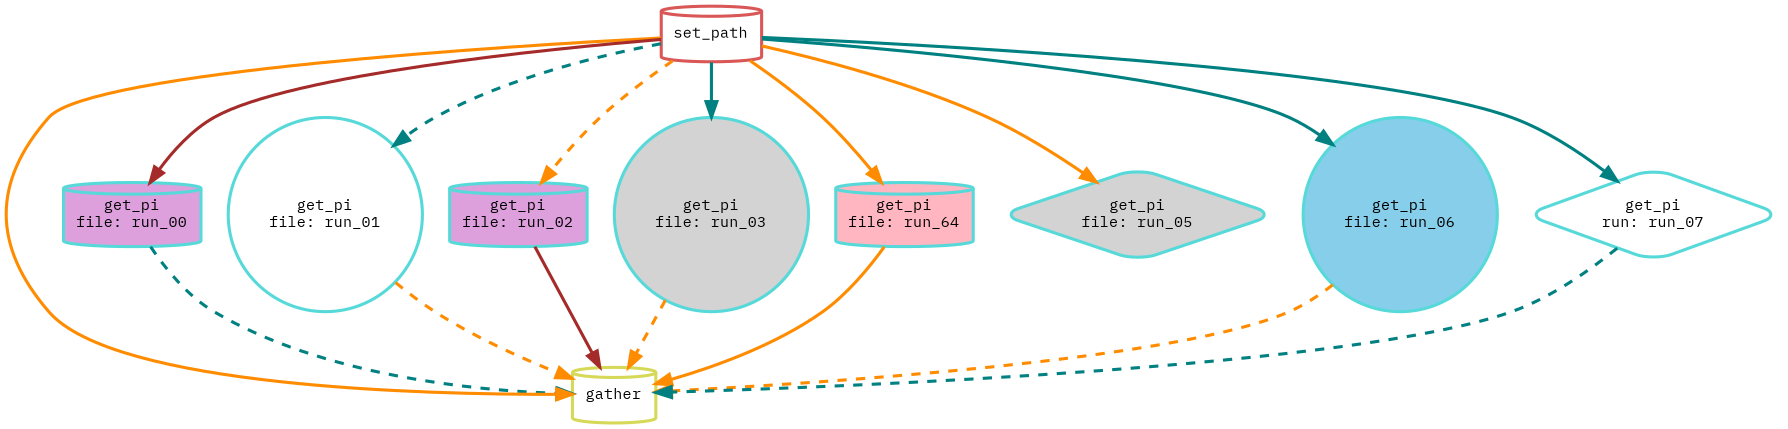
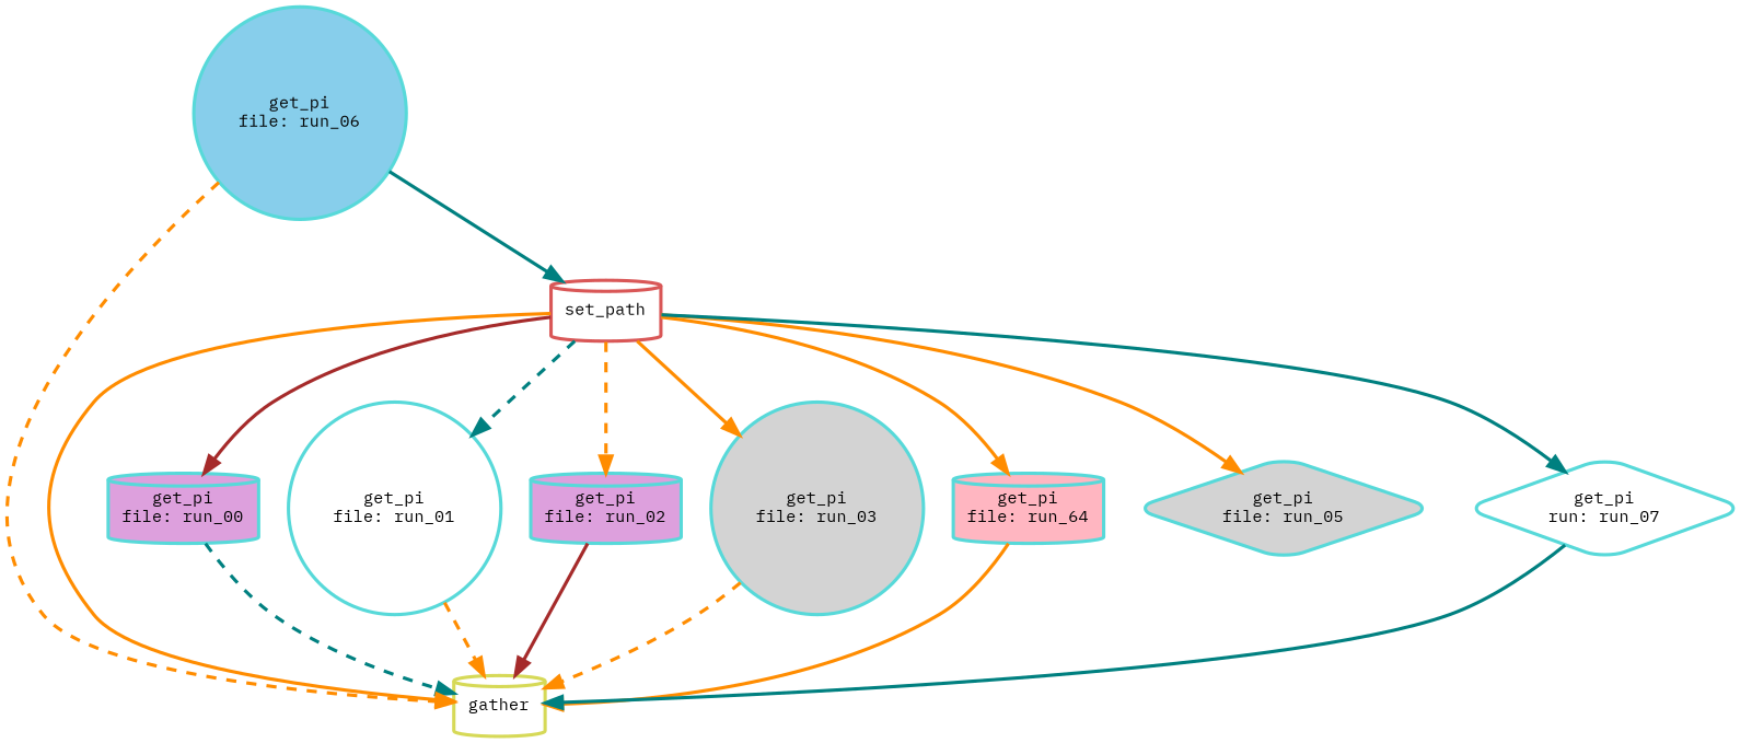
  digraph {
    bgcolor=white
    fontname="IBM Plex Mono"
    node [color="0.50 0.6 0.85" fillcolor=white fontname="IBM Plex Mono" fontsize=10 penwidth=2 shape=cylinder style="rounded,filled"]
    edge [color=darkorange fontname="IBM Plex Mono" penwidth=2 style=bold]
    n1 [color="0.17 0.6 0.85" label=gather]
    n2 [fillcolor=plum label="get_pi\nfile: run_00"]
    n3 [color="0.00 0.6 0.85" label=set_path]
    n4 [label="get_pi\nfile: run_01" shape=circle]
    n5 [fillcolor=plum label="get_pi\nfile: run_02"]
    n6 [fillcolor=lightgrey label="get_pi\nfile: run_03" shape=circle]
    n7 [fillcolor=lightpink label="get_pi\nfile: run_64"]
    n8 [fillcolor=lightgrey label="get_pi\nfile: run_05" shape=diamond]
    n9 [fillcolor=skyblue label="get_pi\nfile: run_06" shape=circle]
    n10 [label="get_pi\nrun: run_07" shape=diamond]
    n2 -> n1 [color=teal style=dashed]
    n3 -> n1
    n3 -> n2 [color=brown]
    n3 -> n4 [color=teal style=dashed]
    n3 -> n5 [style=dashed]
-   n3 -> n6 [color=teal]
+   n3 -> n6
    n3 -> n7
    n3 -> n8
-   n3 -> n9 [color=teal]
+   n9 -> n3 [color=teal]
    n3 -> n10 [color=teal]
    n4 -> n1 [style=dashed]
    n5 -> n1 [color=brown]
    n6 -> n1 [style=dashed]
    n7 -> n1
    n9 -> n1 [style=dashed]
-   n10 -> n1 [color=teal style=dashed]
+   n10 -> n1 [color=teal]
  }
